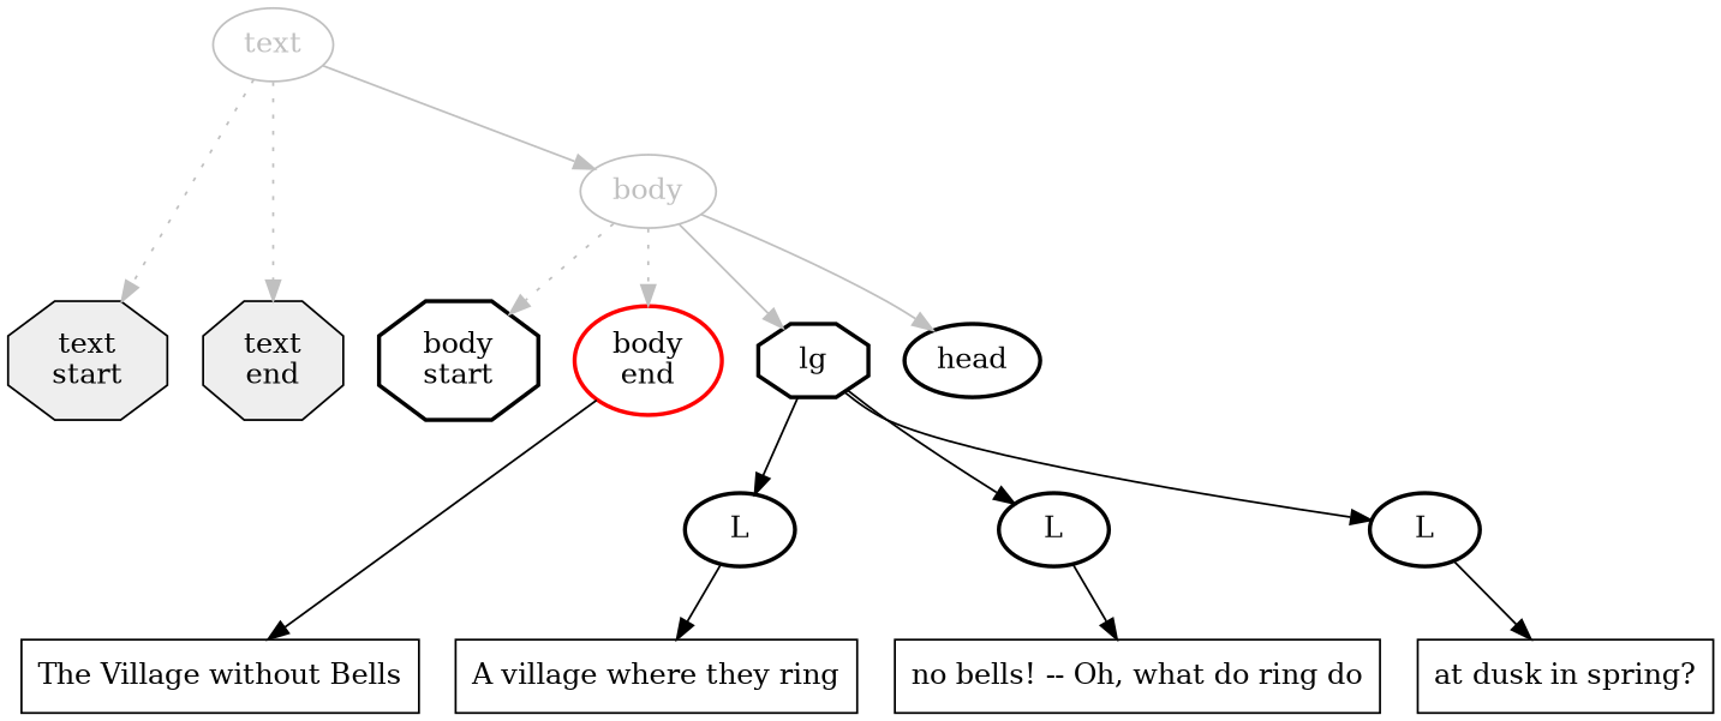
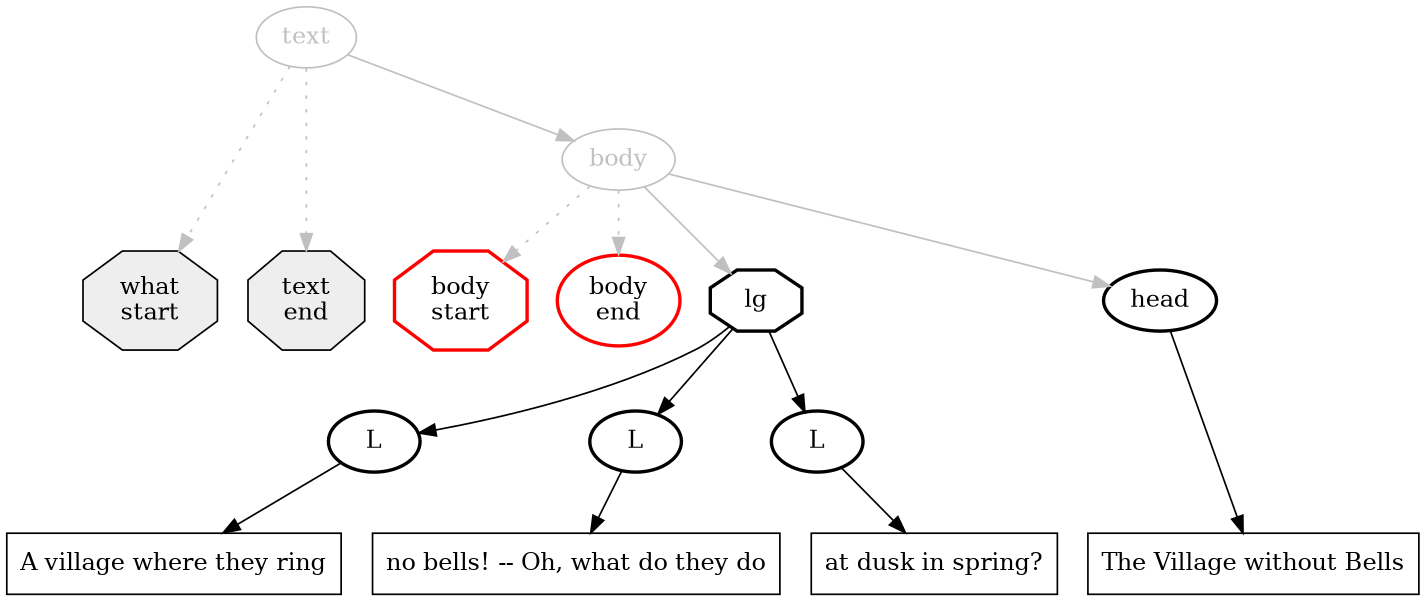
  digraph {
    node [color=black ordering=out shape=oval style=bold fontcolor=black]
    edge [color=black]
-   n1 [fillcolor="#EEEEEE" label="text\nstart" shape=octagon style=filled fontcolor=""]
-   n2 [fillcolor="#EEEEEE" label="body\nstart" shape=octagon fontcolor=""]
+   n1 [fillcolor="#EEEEEE" label="what\nstart" shape=octagon style=filled fontcolor=""]
+   n2 [color=red fillcolor="#EEEEEE" label="body\nstart" shape=octagon fontcolor=""]
    n3 [color=red fillcolor="#EEEEEE" label="body\nend" shape=ellipse fontcolor=""]
    n4 [fillcolor="#EEEEEE" label="text\nend" shape=octagon style=filled fontcolor=""]
    lg [fillcolor="#EEEEEE" shape=octagon]
    head [fillcolor="#EEEEEE"]
    n7 [label=L]
    n8 [label=L]
    n9 [label=L]
    n10 [label="The Village without Bells" shape=box style=solid]
    n11 [label="A village where they ring" shape=box style=solid]
-   n12 [label="no bells! -- Oh, what do ring do" shape=box style=solid]
+   n12 [label="no bells! -- Oh, what do they do" shape=box style=solid]
    n13 [label="at dusk in spring?" shape=box style=solid]
    text [color=gray fontcolor=gray style=solid]
    body [color=gray fontcolor=gray style=solid]
    subgraph sub_1 {
      rank=same
      n1
      n2
      n3
      n4
      lg
      head
    }
    subgraph sub_2 {
      rank=same
      n7
      n8
      n9
    }
    subgraph sub_3 {
      rank=same
      n10
      n11
      n12
      n13
    }
    lg -> n7
    lg -> n8
    lg -> n9
-   n3 -> n10
+   head -> n10
    n7 -> n11
    n8 -> n12
    n9 -> n13
    text -> n1 [color=gray style=dotted]
    text -> n4 [color=gray style=dotted]
    text -> body [color=gray]
    body -> n2 [color=gray style=dotted]
    body -> n3 [color=gray style=dotted]
    body -> lg [color=gray]
    body -> head [color=gray]
  }
